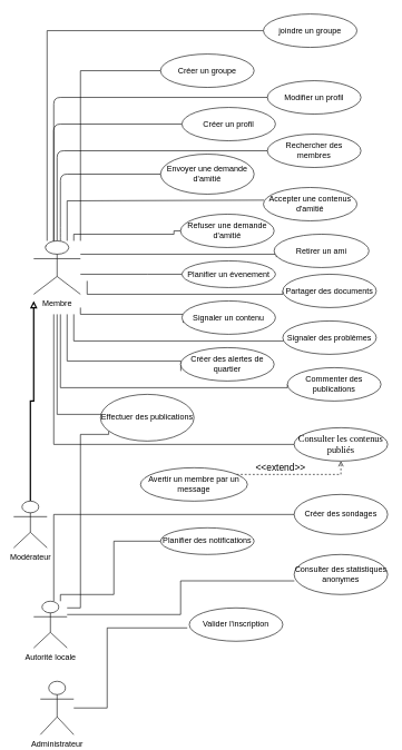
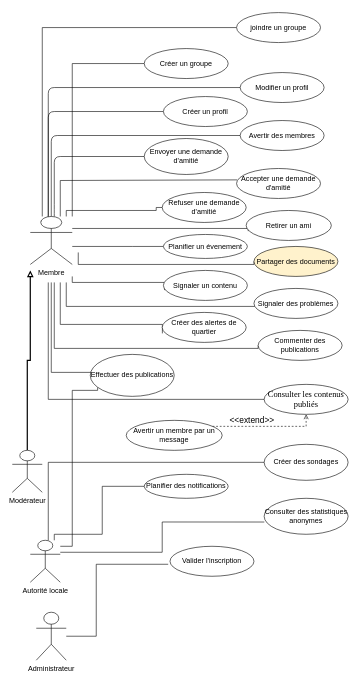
  <mxCell id="0" />
  <mxCell id="1" parent="0" />
  <mxCell id="2" style="edgeStyle=orthogonalEdgeStyle;orthogonalLoop=1;jettySize=auto;html=1;entryX=0;entryY=0.5;entryDx=0;entryDy=0;endArrow=none;endFill=0;rounded=1;" parent="1" source="19" target="49" edge="1"><mxGeometry relative="1" as="geometry"><Array as="points"><mxPoint x="80" y="185" /></Array></mxGeometry></mxCell>
  <mxCell id="3" style="edgeStyle=orthogonalEdgeStyle;rounded=1;orthogonalLoop=1;jettySize=auto;html=1;entryX=0;entryY=0.5;entryDx=0;entryDy=0;endArrow=none;endFill=0;exitX=0.25;exitY=0.1;exitDx=0;exitDy=0;exitPerimeter=0;" parent="1" source="19" target="39" edge="1"><mxGeometry relative="1" as="geometry"><mxPoint x="70" y="350" as="sourcePoint" /><Array as="points"><mxPoint x="80" y="368" /><mxPoint x="80" y="145" /></Array></mxGeometry></mxCell>
  <mxCell id="4" style="edgeStyle=orthogonalEdgeStyle;rounded=1;orthogonalLoop=1;jettySize=auto;html=1;entryX=0;entryY=0.5;entryDx=0;entryDy=0;endArrow=none;endFill=0;" parent="1" source="19" target="48" edge="1"><mxGeometry relative="1" as="geometry"><Array as="points"><mxPoint x="85" y="225" /></Array></mxGeometry></mxCell>
  <mxCell id="5" style="edgeStyle=orthogonalEdgeStyle;rounded=1;orthogonalLoop=1;jettySize=auto;html=1;entryX=0;entryY=0.5;entryDx=0;entryDy=0;endArrow=none;endFill=0;" parent="1" target="43" edge="1"><mxGeometry relative="1" as="geometry"><mxPoint x="90" y="360" as="sourcePoint" /><Array as="points"><mxPoint x="90" y="350" /><mxPoint x="90" y="260" /></Array></mxGeometry></mxCell>
  <mxCell id="6" style="edgeStyle=orthogonalEdgeStyle;rounded=0;orthogonalLoop=1;jettySize=auto;html=1;entryX=0.007;entryY=0.38;entryDx=0;entryDy=0;entryPerimeter=0;endArrow=none;endFill=0;" parent="1" source="19" target="36" edge="1"><mxGeometry relative="1" as="geometry"><Array as="points"><mxPoint x="100" y="300" /></Array></mxGeometry></mxCell>
  <mxCell id="7" style="edgeStyle=orthogonalEdgeStyle;rounded=0;orthogonalLoop=1;jettySize=auto;html=1;entryX=0;entryY=0.5;entryDx=0;entryDy=0;endArrow=none;endFill=0;" parent="1" source="19" target="31" edge="1"><mxGeometry relative="1" as="geometry"><mxPoint x="120" y="390" as="sourcePoint" /><Array as="points"><mxPoint x="110" y="350" /><mxPoint x="260" y="350" /><mxPoint x="260" y="345" /></Array></mxGeometry></mxCell>
  <mxCell id="8" style="edgeStyle=orthogonalEdgeStyle;rounded=0;orthogonalLoop=1;jettySize=auto;html=1;entryX=0.024;entryY=0.69;entryDx=0;entryDy=0;entryPerimeter=0;endArrow=none;endFill=0;" parent="1" source="19" target="30" edge="1"><mxGeometry relative="1" as="geometry"><Array as="points"><mxPoint x="413" y="380" /></Array></mxGeometry></mxCell>
  <mxCell id="9" style="edgeStyle=orthogonalEdgeStyle;rounded=0;orthogonalLoop=1;jettySize=auto;html=1;entryX=0;entryY=0.5;entryDx=0;entryDy=0;endArrow=none;endFill=0;" parent="1" source="19" target="47" edge="1"><mxGeometry relative="1" as="geometry"><Array as="points"><mxPoint x="220" y="410" /><mxPoint x="220" y="410" /></Array></mxGeometry></mxCell>
  <mxCell id="10" style="edgeStyle=orthogonalEdgeStyle;rounded=0;orthogonalLoop=1;jettySize=auto;html=1;endArrow=none;endFill=0;entryX=0;entryY=0.5;entryDx=0;entryDy=0;" parent="1" target="46" edge="1"><mxGeometry relative="1" as="geometry"><mxPoint x="390" y="560" as="targetPoint" /><mxPoint x="130" y="420" as="sourcePoint" /><Array as="points"><mxPoint x="130" y="440" /><mxPoint x="423" y="440" /></Array></mxGeometry></mxCell>
  <mxCell id="11" style="edgeStyle=orthogonalEdgeStyle;rounded=0;orthogonalLoop=1;jettySize=auto;html=1;endArrow=none;endFill=0;entryX=0.014;entryY=0.656;entryDx=0;entryDy=0;entryPerimeter=0;" parent="1" target="41" edge="1"><mxGeometry relative="1" as="geometry"><mxPoint x="250" y="560" as="targetPoint" /><mxPoint x="120" y="460" as="sourcePoint" /><Array as="points"><mxPoint x="120" y="470" /><mxPoint x="274" y="470" /></Array></mxGeometry></mxCell>
  <mxCell id="12" style="edgeStyle=orthogonalEdgeStyle;rounded=0;orthogonalLoop=1;jettySize=auto;html=1;strokeWidth=1;endArrow=none;endFill=0;" parent="1" target="38" edge="1"><mxGeometry relative="1" as="geometry"><mxPoint x="110" y="470" as="sourcePoint" /><Array as="points"><mxPoint x="110" y="510" /></Array></mxGeometry></mxCell>
  <mxCell id="13" style="edgeStyle=orthogonalEdgeStyle;rounded=0;orthogonalLoop=1;jettySize=auto;html=1;entryX=0.002;entryY=0.7;entryDx=0;entryDy=0;entryPerimeter=0;strokeWidth=1;endArrow=none;endFill=0;" parent="1" target="37" edge="1"><mxGeometry relative="1" as="geometry"><mxPoint x="100" y="470" as="sourcePoint" /><Array as="points"><mxPoint x="100" y="540" /><mxPoint x="270" y="540" /></Array></mxGeometry></mxCell>
  <mxCell id="14" style="edgeStyle=orthogonalEdgeStyle;rounded=0;orthogonalLoop=1;jettySize=auto;html=1;entryX=0;entryY=0.5;entryDx=0;entryDy=0;strokeWidth=1;endArrow=none;endFill=0;" parent="1" target="32" edge="1"><mxGeometry relative="1" as="geometry"><mxPoint x="90" y="470" as="sourcePoint" /><Array as="points"><mxPoint x="90" y="580" /><mxPoint x="430" y="580" /></Array></mxGeometry></mxCell>
  <mxCell id="15" style="edgeStyle=orthogonalEdgeStyle;rounded=0;orthogonalLoop=1;jettySize=auto;html=1;entryX=0;entryY=0.5;entryDx=0;entryDy=0;strokeWidth=1;fontSize=14;endArrow=none;endFill=0;" parent="1" target="33" edge="1"><mxGeometry relative="1" as="geometry"><mxPoint x="85" y="470" as="sourcePoint" /><Array as="points"><mxPoint x="85" y="620" /><mxPoint x="272" y="620" /></Array></mxGeometry></mxCell>
  <mxCell id="16" style="edgeStyle=orthogonalEdgeStyle;rounded=0;orthogonalLoop=1;jettySize=auto;html=1;entryX=0;entryY=0.5;entryDx=0;entryDy=0;strokeWidth=1;fontSize=14;endArrow=none;endFill=0;" parent="1" target="45" edge="1"><mxGeometry relative="1" as="geometry"><mxPoint x="80" y="470" as="sourcePoint" /><Array as="points"><mxPoint x="80" y="665" /></Array></mxGeometry></mxCell>
  <mxCell id="17" style="edgeStyle=orthogonalEdgeStyle;rounded=0;orthogonalLoop=1;jettySize=auto;html=1;entryX=0;entryY=0.5;entryDx=0;entryDy=0;endArrow=none;endFill=0;" edge="1" parent="1" source="19" target="52"><mxGeometry relative="1" as="geometry"><Array as="points"><mxPoint x="120" y="105" /></Array></mxGeometry></mxCell>
  <mxCell id="18" style="edgeStyle=orthogonalEdgeStyle;rounded=0;orthogonalLoop=1;jettySize=auto;html=1;entryX=0;entryY=0.5;entryDx=0;entryDy=0;endArrow=none;endFill=0;" edge="1" parent="1" source="19" target="51"><mxGeometry relative="1" as="geometry"><Array as="points"><mxPoint x="70" y="45" /></Array></mxGeometry></mxCell>
  <mxCell id="19" value="Membre" style="shape=umlActor;verticalLabelPosition=bottom;verticalAlign=top;html=1;outlineConnect=0;" parent="1" vertex="1"><mxGeometry x="50" y="360" width="70" height="80" as="geometry" /></mxCell>
  <mxCell id="20" style="edgeStyle=orthogonalEdgeStyle;rounded=0;orthogonalLoop=1;jettySize=auto;html=1;endArrow=block;endFill=0;strokeWidth=2;" parent="1" source="21" edge="1"><mxGeometry relative="1" as="geometry"><mxPoint x="50" y="450" as="targetPoint" /><Array as="points"><mxPoint x="45" y="600" /><mxPoint x="50" y="600" /></Array></mxGeometry></mxCell>
  <mxCell id="21" value="Modérateur" style="shape=umlActor;verticalLabelPosition=bottom;verticalAlign=top;html=1;outlineConnect=0;" parent="1" vertex="1"><mxGeometry x="20" y="750" width="50" height="70" as="geometry" /></mxCell>
  <mxCell id="22" style="edgeStyle=orthogonalEdgeStyle;rounded=0;orthogonalLoop=1;jettySize=auto;html=1;entryX=0.088;entryY=0.787;entryDx=0;entryDy=0;entryPerimeter=0;strokeWidth=1;fontSize=14;endArrow=none;endFill=0;" parent="1" source="27" target="33" edge="1"><mxGeometry relative="1" as="geometry"><Array as="points"><mxPoint x="120" y="910" /><mxPoint x="120" y="650" /><mxPoint x="162" y="650" /></Array></mxGeometry></mxCell>
  <mxCell id="23" style="edgeStyle=orthogonalEdgeStyle;rounded=0;orthogonalLoop=1;jettySize=auto;html=1;entryX=0;entryY=0.5;entryDx=0;entryDy=0;strokeWidth=1;fontSize=14;endArrow=none;endFill=0;" parent="1" source="27" target="42" edge="1"><mxGeometry relative="1" as="geometry"><Array as="points"><mxPoint x="80" y="770" /></Array></mxGeometry></mxCell>
  <mxCell id="24" style="edgeStyle=orthogonalEdgeStyle;rounded=0;orthogonalLoop=1;jettySize=auto;html=1;entryX=0;entryY=0.5;entryDx=0;entryDy=0;strokeWidth=1;fontSize=14;endArrow=none;endFill=0;" parent="1" source="27" target="29" edge="1"><mxGeometry relative="1" as="geometry"><Array as="points"><mxPoint x="90" y="890" /><mxPoint x="170" y="890" /><mxPoint x="170" y="810" /></Array></mxGeometry></mxCell>
  <mxCell id="25" style="edgeStyle=orthogonalEdgeStyle;rounded=0;orthogonalLoop=1;jettySize=auto;html=1;entryX=0.002;entryY=0.659;entryDx=0;entryDy=0;entryPerimeter=0;strokeWidth=1;fontSize=14;endArrow=none;endFill=0;" parent="1" source="27" target="44" edge="1"><mxGeometry relative="1" as="geometry"><Array as="points"><mxPoint x="270" y="920" /><mxPoint x="270" y="870" /></Array></mxGeometry></mxCell>
  <mxCell id="26" style="edgeStyle=orthogonalEdgeStyle;rounded=0;orthogonalLoop=1;jettySize=auto;html=1;strokeWidth=1;fontSize=14;endArrow=none;endFill=0;" parent="1" source="28" edge="1"><mxGeometry relative="1" as="geometry"><mxPoint x="280" y="940" as="targetPoint" /><mxPoint x="120" y="1070" as="sourcePoint" /><Array as="points"><mxPoint x="160" y="1060" /><mxPoint x="160" y="940" /></Array></mxGeometry></mxCell>
  <mxCell id="27" value="Autorité locale" style="shape=umlActor;verticalLabelPosition=bottom;verticalAlign=top;html=1;outlineConnect=0;" parent="1" vertex="1"><mxGeometry x="50" y="900" width="50" height="70" as="geometry" /></mxCell>
  <mxCell id="28" value="Administrateur" style="shape=umlActor;verticalLabelPosition=bottom;verticalAlign=top;html=1;outlineConnect=0;" parent="1" vertex="1"><mxGeometry x="60" y="1020" width="50" height="80" as="geometry" /></mxCell>
  <mxCell id="29" value="Planifier des notifications" style="ellipse;whiteSpace=wrap;html=1;" parent="1" vertex="1"><mxGeometry x="240" y="790" width="140" height="40" as="geometry" /></mxCell>
  <mxCell id="30" value="Retirer un ami" style="ellipse;whiteSpace=wrap;html=1;" parent="1" vertex="1"><mxGeometry x="410" y="350" width="142" height="50" as="geometry" /></mxCell>
  <mxCell id="31" value="Refuser une demande d'amitié" style="ellipse;whiteSpace=wrap;html=1;" parent="1" vertex="1"><mxGeometry x="270" y="320" width="140" height="50" as="geometry" /></mxCell>
  <mxCell id="32" value="Commenter des publications" style="ellipse;whiteSpace=wrap;html=1;" parent="1" vertex="1"><mxGeometry x="430" y="550" width="140" height="50" as="geometry" /></mxCell>
  <mxCell id="33" value="Effectuer des publications" style="ellipse;whiteSpace=wrap;html=1;" parent="1" vertex="1"><mxGeometry x="150" y="590" width="140" height="70" as="geometry" /></mxCell>
  <mxCell id="34" style="edgeStyle=orthogonalEdgeStyle;rounded=0;orthogonalLoop=1;jettySize=auto;html=1;dashed=1;strokeWidth=1;fontSize=14;endArrow=open;endFill=0;" parent="1" source="35" target="45" edge="1"><mxGeometry relative="1" as="geometry"><Array as="points"><mxPoint x="510" y="710" /></Array></mxGeometry></mxCell>
  <mxCell id="35" value="Avertir un membre par un message" style="ellipse;whiteSpace=wrap;html=1;" parent="1" vertex="1"><mxGeometry x="210" y="700" width="160" height="50" as="geometry" /></mxCell>
- <mxCell id="36" value="Accepter une contenus d'amitié" style="ellipse;whiteSpace=wrap;html=1;" parent="1" vertex="1"><mxGeometry x="394" y="280" width="140" height="50" as="geometry" /></mxCell>
+ <mxCell id="36" value="Accepter une demande d'amitié" style="ellipse;whiteSpace=wrap;html=1;" parent="1" vertex="1"><mxGeometry x="394" y="280" width="140" height="50" as="geometry" /></mxCell>
  <mxCell id="37" value="Créer des alertes de quartier" style="ellipse;whiteSpace=wrap;html=1;" parent="1" vertex="1"><mxGeometry x="270" y="520" width="140" height="50" as="geometry" /></mxCell>
  <mxCell id="38" value="Signaler des problèmes" style="ellipse;whiteSpace=wrap;html=1;" parent="1" vertex="1"><mxGeometry x="423" y="480" width="140" height="50" as="geometry" /></mxCell>
  <mxCell id="39" value="Modifier un profil" style="ellipse;whiteSpace=wrap;html=1;" parent="1" vertex="1"><mxGeometry x="400" y="120" width="140" height="50" as="geometry" /></mxCell>
  <mxCell id="40" value="Valider l'inscription" style="ellipse;whiteSpace=wrap;html=1;" parent="1" vertex="1"><mxGeometry x="283" y="910" width="140" height="50" as="geometry" /></mxCell>
  <mxCell id="41" value="Signaler un contenu" style="ellipse;whiteSpace=wrap;html=1;" parent="1" vertex="1"><mxGeometry x="272" y="450" width="140" height="50" as="geometry" /></mxCell>
  <mxCell id="42" value="Créer des sondages&lt;span id=&quot;docs-internal-guid-23791aef-7fff-9aef-de96-399cec2bebd8&quot;&gt;&lt;/span&gt;" style="ellipse;whiteSpace=wrap;html=1;" parent="1" vertex="1"><mxGeometry x="440" y="740" width="140" height="60" as="geometry" /></mxCell>
  <mxCell id="43" value="Envoyer une demande d'amitié" style="ellipse;whiteSpace=wrap;html=1;" parent="1" vertex="1"><mxGeometry x="240" y="230" width="140" height="60" as="geometry" /></mxCell>
  <mxCell id="44" value="Consulter des statistiques anonymes" style="ellipse;whiteSpace=wrap;html=1;" parent="1" vertex="1"><mxGeometry x="440" y="830" width="140" height="60" as="geometry" /></mxCell>
  <mxCell id="45" value="&lt;p style=&quot;line-height:1.295;margin-top:12pt;margin-bottom:12pt;&quot; dir=&quot;ltr&quot;&gt;&lt;/p&gt;&lt;div&gt;&lt;/div&gt;&lt;span style=&quot;font-family: &amp;quot;Times New Roman&amp;quot;; background-color: transparent; font-variant-numeric: normal; font-variant-east-asian: normal; vertical-align: baseline; font-size: 14px;&quot;&gt;&lt;font style=&quot;font-size: 14px;&quot;&gt;Consulter les contenus publiés&lt;/font&gt;&lt;/span&gt;&lt;p style=&quot;font-size: 14px;&quot;&gt;&lt;/p&gt;&lt;font style=&quot;font-size: 14px;&quot;&gt;&lt;span id=&quot;docs-internal-guid-a20ea616-7fff-8c4e-8c6b-fa20bed5b29d&quot;&gt;&lt;/span&gt;&lt;/font&gt;" style="ellipse;whiteSpace=wrap;html=1;" parent="1" vertex="1"><mxGeometry x="440" y="640" width="140" height="50" as="geometry" /></mxCell>
- <mxCell id="46" value="Partager des documents" style="ellipse;whiteSpace=wrap;html=1;" parent="1" vertex="1"><mxGeometry x="423" y="410" width="140" height="50" as="geometry" /></mxCell>
+ <mxCell id="46" value="Partager des documents" style="ellipse;whiteSpace=wrap;html=1;fillColor=#fff2cc;" parent="1" vertex="1"><mxGeometry x="423" y="410" width="140" height="50" as="geometry" /></mxCell>
  <mxCell id="47" value="Planifier un évenement" style="ellipse;whiteSpace=wrap;html=1;" parent="1" vertex="1"><mxGeometry x="272" y="390" width="140" height="40" as="geometry" /></mxCell>
- <mxCell id="48" value="Rechercher des membres" style="ellipse;whiteSpace=wrap;html=1;" parent="1" vertex="1"><mxGeometry x="400" width="140" height="50" as="geometry" y="200" /></mxCell>
+ <mxCell id="48" value="Avertir des membres" style="ellipse;whiteSpace=wrap;html=1;" parent="1" vertex="1"><mxGeometry x="400" width="140" height="50" as="geometry" y="200" /></mxCell>
  <mxCell id="49" value="Créer un profil" style="ellipse;whiteSpace=wrap;html=1;" parent="1" vertex="1"><mxGeometry x="272" y="160" width="140" height="50" as="geometry" /></mxCell>
  <mxCell id="50" value="&amp;lt;&amp;lt;extend&amp;gt;&amp;gt;" style="text;html=1;strokeColor=none;fillColor=none;align=center;verticalAlign=middle;whiteSpace=wrap;rounded=0;fontSize=14;" parent="1" vertex="1"><mxGeometry x="390" y="690" width="60" height="20" as="geometry" /></mxCell>
  <mxCell id="51" value="joindre un groupe" style="ellipse;whiteSpace=wrap;html=1;" vertex="1" parent="1"><mxGeometry x="394" y="20" width="140" height="50" as="geometry" /></mxCell>
  <mxCell id="52" value="Créer un groupe" style="ellipse;whiteSpace=wrap;html=1;" vertex="1" parent="1"><mxGeometry x="240" y="80" width="140" height="50" as="geometry" /></mxCell>
